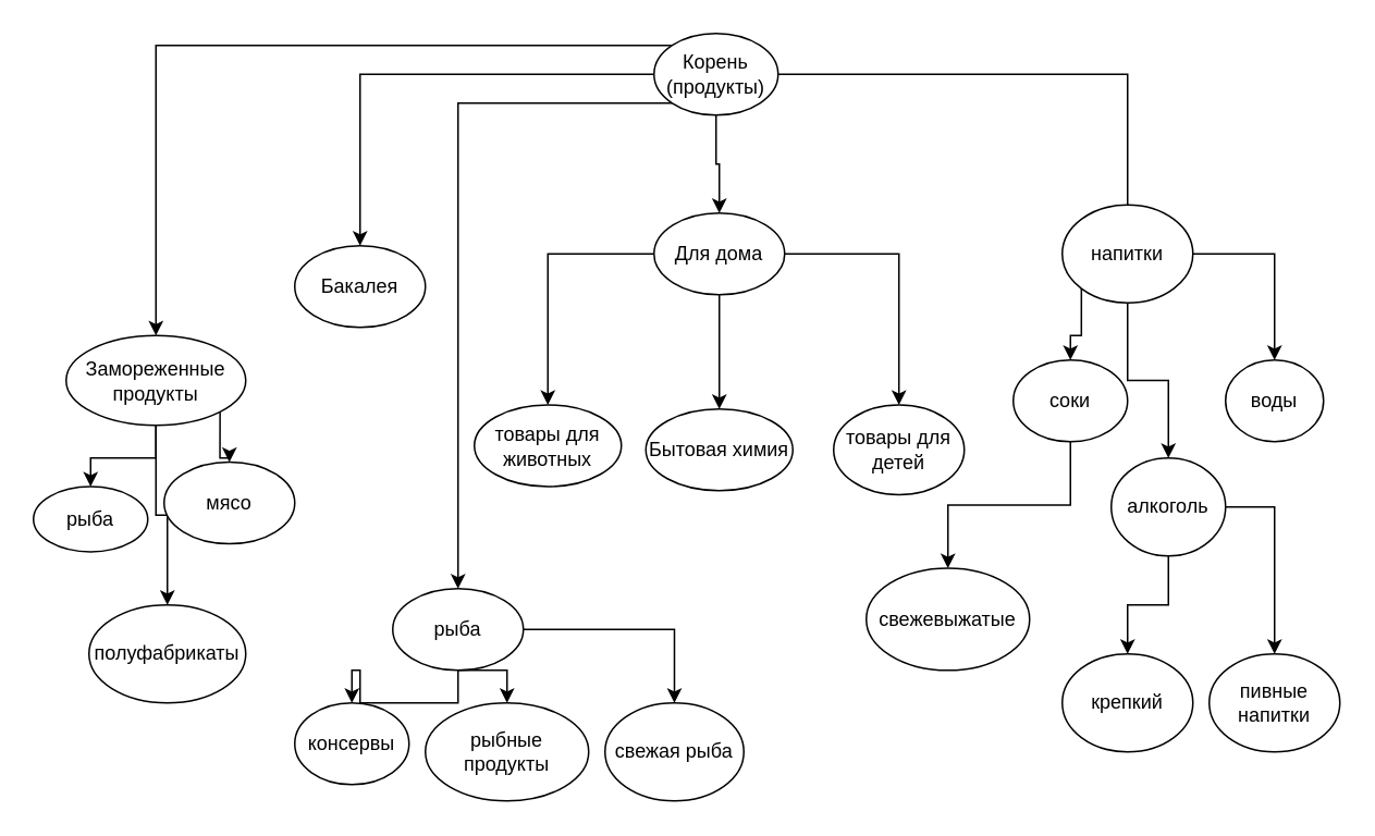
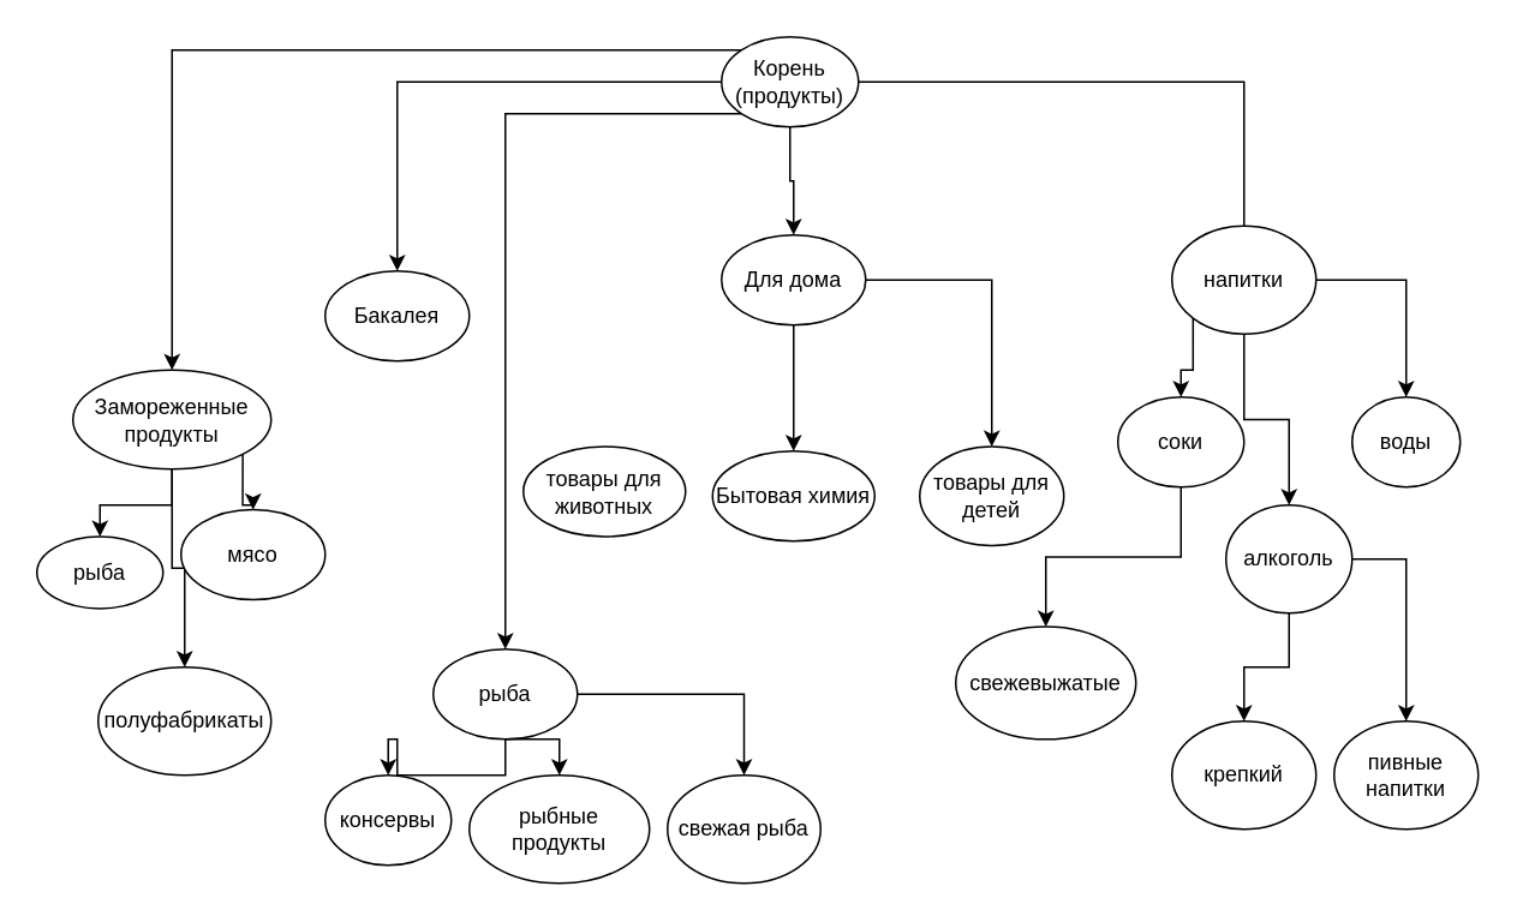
  <mxCell id="0" />
  <mxCell id="1" parent="0" />
  <mxCell id="2" style="edgeStyle=orthogonalEdgeStyle;rounded=0;orthogonalLoop=1;jettySize=auto;html=1;exitX=0.5;exitY=1;exitDx=0;exitDy=0;entryX=0.5;entryY=0;entryDx=0;entryDy=0;" edge="1" parent="1" source="7" target="12"><mxGeometry relative="1" as="geometry" /></mxCell>
  <mxCell id="3" style="edgeStyle=orthogonalEdgeStyle;rounded=0;orthogonalLoop=1;jettySize=auto;html=1;exitX=0;exitY=0.5;exitDx=0;exitDy=0;" edge="1" parent="1" source="7" target="8"><mxGeometry relative="1" as="geometry" /></mxCell>
  <mxCell id="4" style="edgeStyle=orthogonalEdgeStyle;rounded=0;orthogonalLoop=1;jettySize=auto;html=1;exitX=1;exitY=0.5;exitDx=0;exitDy=0;entryX=0.5;entryY=0;entryDx=0;entryDy=0;endArrow=none;" edge="1" parent="1" source="7" target="19"><mxGeometry relative="1" as="geometry" /></mxCell>
  <mxCell id="5" style="edgeStyle=orthogonalEdgeStyle;rounded=0;orthogonalLoop=1;jettySize=auto;html=1;exitX=0;exitY=0;exitDx=0;exitDy=0;entryX=0.5;entryY=0;entryDx=0;entryDy=0;" edge="1" parent="1" source="7" target="29"><mxGeometry relative="1" as="geometry" /></mxCell>
  <mxCell id="6" style="edgeStyle=orthogonalEdgeStyle;rounded=0;orthogonalLoop=1;jettySize=auto;html=1;exitX=0;exitY=1;exitDx=0;exitDy=0;entryX=0.5;entryY=0;entryDx=0;entryDy=0;" edge="1" parent="1" source="7" target="35"><mxGeometry relative="1" as="geometry" /></mxCell>
  <mxCell id="7" value="Корень&lt;br&gt;(продукты)" style="ellipse;whiteSpace=wrap;html=1;" vertex="1" parent="1"><mxGeometry x="400" y="20" width="76" height="50" as="geometry" /></mxCell>
  <mxCell id="8" value="Бакалея" style="ellipse;whiteSpace=wrap;html=1;" vertex="1" parent="1"><mxGeometry x="180" y="150" width="80" height="50" as="geometry" /></mxCell>
  <mxCell id="9" style="edgeStyle=orthogonalEdgeStyle;rounded=0;orthogonalLoop=1;jettySize=auto;html=1;exitX=0.5;exitY=1;exitDx=0;exitDy=0;" edge="1" parent="1" source="12" target="13"><mxGeometry relative="1" as="geometry" /></mxCell>
  <mxCell id="10" style="edgeStyle=orthogonalEdgeStyle;rounded=0;orthogonalLoop=1;jettySize=auto;html=1;exitX=1;exitY=0.5;exitDx=0;exitDy=0;entryX=0.5;entryY=0;entryDx=0;entryDy=0;" edge="1" parent="1" source="12" target="14"><mxGeometry relative="1" as="geometry" /></mxCell>
- <mxCell id="11" style="edgeStyle=orthogonalEdgeStyle;rounded=0;orthogonalLoop=1;jettySize=auto;html=1;exitX=0;exitY=0.5;exitDx=0;exitDy=0;entryX=0.5;entryY=0;entryDx=0;entryDy=0;" edge="1" parent="1" source="12" target="15"><mxGeometry relative="1" as="geometry" /></mxCell>
  <mxCell id="12" value="Для дома" style="ellipse;whiteSpace=wrap;html=1;" vertex="1" parent="1"><mxGeometry x="400" y="130" width="80" height="50" as="geometry" /></mxCell>
  <mxCell id="13" value="Бытовая химия" style="ellipse;whiteSpace=wrap;html=1;" vertex="1" parent="1"><mxGeometry x="395" y="250" width="90" height="50" as="geometry" /></mxCell>
  <mxCell id="14" value="товары для детей" style="ellipse;whiteSpace=wrap;html=1;" vertex="1" parent="1"><mxGeometry x="510" y="247.5" width="80" height="55" as="geometry" /></mxCell>
  <mxCell id="15" value="товары для животных" style="ellipse;whiteSpace=wrap;html=1;" vertex="1" parent="1"><mxGeometry x="290" y="247.5" width="90" height="50" as="geometry" /></mxCell>
  <mxCell id="16" style="edgeStyle=orthogonalEdgeStyle;rounded=0;orthogonalLoop=1;jettySize=auto;html=1;exitX=0;exitY=1;exitDx=0;exitDy=0;entryX=0.5;entryY=0;entryDx=0;entryDy=0;" edge="1" parent="1" source="19" target="21"><mxGeometry relative="1" as="geometry" /></mxCell>
  <mxCell id="17" style="edgeStyle=orthogonalEdgeStyle;rounded=0;orthogonalLoop=1;jettySize=auto;html=1;exitX=1;exitY=0.5;exitDx=0;exitDy=0;entryX=0.5;entryY=0;entryDx=0;entryDy=0;" edge="1" parent="1" source="19" target="22"><mxGeometry relative="1" as="geometry" /></mxCell>
  <mxCell id="18" style="edgeStyle=orthogonalEdgeStyle;rounded=0;orthogonalLoop=1;jettySize=auto;html=1;exitX=0.5;exitY=1;exitDx=0;exitDy=0;" edge="1" parent="1" source="19" target="25"><mxGeometry relative="1" as="geometry" /></mxCell>
  <mxCell id="19" value="напитки" style="ellipse;whiteSpace=wrap;html=1;" vertex="1" parent="1"><mxGeometry x="650" y="125" width="80" height="60" as="geometry" /></mxCell>
  <mxCell id="20" style="edgeStyle=orthogonalEdgeStyle;rounded=0;orthogonalLoop=1;jettySize=auto;html=1;exitX=0.5;exitY=1;exitDx=0;exitDy=0;entryX=0.5;entryY=0;entryDx=0;entryDy=0;" edge="1" parent="1" source="21" target="40"><mxGeometry relative="1" as="geometry" /></mxCell>
  <mxCell id="21" value="соки" style="ellipse;whiteSpace=wrap;html=1;" vertex="1" parent="1"><mxGeometry x="620" y="220" width="70" height="50" as="geometry" /></mxCell>
  <mxCell id="22" value="воды" style="ellipse;whiteSpace=wrap;html=1;" vertex="1" parent="1"><mxGeometry x="750" y="220" width="60" height="50" as="geometry" /></mxCell>
  <mxCell id="23" style="edgeStyle=orthogonalEdgeStyle;rounded=0;orthogonalLoop=1;jettySize=auto;html=1;exitX=0.5;exitY=1;exitDx=0;exitDy=0;entryX=0.5;entryY=0;entryDx=0;entryDy=0;" edge="1" parent="1" source="25" target="41"><mxGeometry relative="1" as="geometry" /></mxCell>
  <mxCell id="24" style="edgeStyle=orthogonalEdgeStyle;rounded=0;orthogonalLoop=1;jettySize=auto;html=1;exitX=1;exitY=0.5;exitDx=0;exitDy=0;entryX=0.5;entryY=0;entryDx=0;entryDy=0;" edge="1" parent="1" source="25" target="42"><mxGeometry relative="1" as="geometry" /></mxCell>
  <mxCell id="25" value="алкоголь" style="ellipse;whiteSpace=wrap;html=1;" vertex="1" parent="1"><mxGeometry x="680" y="280" width="70" height="60" as="geometry" /></mxCell>
  <mxCell id="26" style="edgeStyle=orthogonalEdgeStyle;rounded=0;orthogonalLoop=1;jettySize=auto;html=1;exitX=0.5;exitY=1;exitDx=0;exitDy=0;entryX=0.5;entryY=0;entryDx=0;entryDy=0;" edge="1" parent="1" source="29" target="30"><mxGeometry relative="1" as="geometry" /></mxCell>
  <mxCell id="27" style="edgeStyle=orthogonalEdgeStyle;rounded=0;orthogonalLoop=1;jettySize=auto;html=1;exitX=1;exitY=1;exitDx=0;exitDy=0;" edge="1" parent="1" source="29" target="31"><mxGeometry relative="1" as="geometry" /></mxCell>
  <mxCell id="28" style="edgeStyle=orthogonalEdgeStyle;rounded=0;orthogonalLoop=1;jettySize=auto;html=1;exitX=0.5;exitY=1;exitDx=0;exitDy=0;" edge="1" parent="1" source="29" target="38"><mxGeometry relative="1" as="geometry" /></mxCell>
  <mxCell id="29" value="Замореженные продукты" style="ellipse;whiteSpace=wrap;html=1;" vertex="1" parent="1"><mxGeometry x="40" y="205" width="110" height="55" as="geometry" /></mxCell>
  <mxCell id="30" value="рыба" style="ellipse;whiteSpace=wrap;html=1;" vertex="1" parent="1"><mxGeometry y="297.5" width="70" height="40" as="geometry" x="20" /></mxCell>
  <mxCell id="31" value="мясо" style="ellipse;whiteSpace=wrap;html=1;" vertex="1" parent="1"><mxGeometry x="100" y="282.5" width="80" height="50" as="geometry" /></mxCell>
  <mxCell id="32" style="edgeStyle=orthogonalEdgeStyle;rounded=0;orthogonalLoop=1;jettySize=auto;html=1;exitX=0.5;exitY=1;exitDx=0;exitDy=0;entryX=0.5;entryY=0;entryDx=0;entryDy=0;" edge="1" parent="1" source="35" target="36"><mxGeometry relative="1" as="geometry" /></mxCell>
  <mxCell id="33" style="edgeStyle=orthogonalEdgeStyle;rounded=0;orthogonalLoop=1;jettySize=auto;html=1;exitX=0.5;exitY=1;exitDx=0;exitDy=0;entryX=0.5;entryY=0;entryDx=0;entryDy=0;" edge="1" parent="1" source="35" target="37"><mxGeometry relative="1" as="geometry" /></mxCell>
  <mxCell id="34" style="edgeStyle=orthogonalEdgeStyle;rounded=0;orthogonalLoop=1;jettySize=auto;html=1;exitX=1;exitY=0.5;exitDx=0;exitDy=0;entryX=0.5;entryY=0;entryDx=0;entryDy=0;" edge="1" parent="1" source="35" target="39"><mxGeometry relative="1" as="geometry" /></mxCell>
  <mxCell id="35" value="рыба" style="ellipse;whiteSpace=wrap;html=1;" vertex="1" parent="1"><mxGeometry x="240" y="360" width="80" height="50" as="geometry" /></mxCell>
  <mxCell id="36" value="консервы" style="ellipse;whiteSpace=wrap;html=1;" vertex="1" parent="1"><mxGeometry x="180" y="430" width="70" height="50" as="geometry" /></mxCell>
  <mxCell id="37" value="рыбные продукты" style="ellipse;whiteSpace=wrap;html=1;" vertex="1" parent="1"><mxGeometry x="260" y="430" width="100" height="60" as="geometry" /></mxCell>
  <mxCell id="38" value="полуфабрикаты" style="ellipse;whiteSpace=wrap;html=1;" vertex="1" parent="1"><mxGeometry x="54" y="370" width="96" height="60" as="geometry" /></mxCell>
  <mxCell id="39" value="свежая рыба" style="ellipse;whiteSpace=wrap;html=1;" vertex="1" parent="1"><mxGeometry x="370" y="430" width="85" height="60" as="geometry" /></mxCell>
  <mxCell id="40" value="свежевыжатые" style="ellipse;whiteSpace=wrap;html=1;" vertex="1" parent="1"><mxGeometry x="530" y="347.5" width="100" height="62.5" as="geometry" /></mxCell>
  <mxCell id="41" value="крепкий" style="ellipse;whiteSpace=wrap;html=1;" vertex="1" parent="1"><mxGeometry x="650" y="400" width="80" height="60" as="geometry" /></mxCell>
  <mxCell id="42" value="пивные напитки" style="ellipse;whiteSpace=wrap;html=1;" vertex="1" parent="1"><mxGeometry x="740" y="400" width="80" height="60" as="geometry" /></mxCell>
